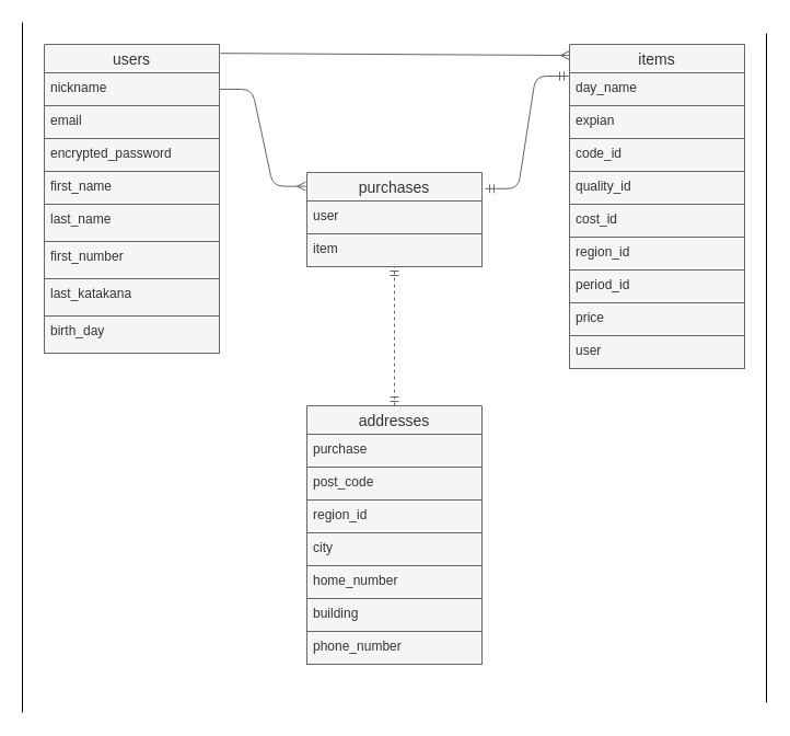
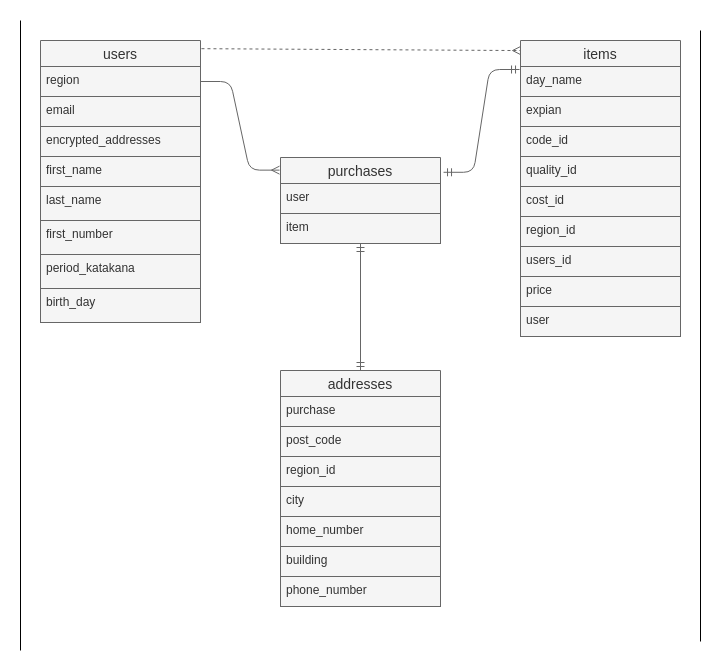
  <mxCell id="0" />
  <mxCell id="1" parent="0" />
  <mxCell id="2" value="users" style="swimlane;fontStyle=0;childLayout=stackLayout;horizontal=1;startSize=26;horizontalStack=0;resizeParent=1;resizeParentMax=0;resizeLast=0;collapsible=1;marginBottom=0;align=center;fontSize=14;fillColor=#f5f5f5;fontColor=#333333;strokeColor=#666666;" parent="1" vertex="1"><mxGeometry x="40" y="40" width="160" height="282" as="geometry" /></mxCell>
- <mxCell id="3" value="nickname" style="text;strokeColor=#666666;fillColor=#f5f5f5;spacingLeft=4;spacingRight=4;overflow=hidden;rotatable=0;points=[[0,0.5],[1,0.5]];portConstraint=eastwest;fontSize=12;fontColor=#333333;" parent="2" vertex="1"><mxGeometry y="26" width="160" height="30" as="geometry" /></mxCell>
+ <mxCell id="3" value="region" style="text;strokeColor=#666666;fillColor=#f5f5f5;spacingLeft=4;spacingRight=4;overflow=hidden;rotatable=0;points=[[0,0.5],[1,0.5]];portConstraint=eastwest;fontSize=12;fontColor=#333333;" parent="2" vertex="1"><mxGeometry y="26" width="160" height="30" as="geometry" /></mxCell>
  <mxCell id="4" value="email" style="text;strokeColor=#666666;fillColor=#f5f5f5;spacingLeft=4;spacingRight=4;overflow=hidden;rotatable=0;points=[[0,0.5],[1,0.5]];portConstraint=eastwest;fontSize=12;fontColor=#333333;" parent="2" vertex="1"><mxGeometry y="56" width="160" height="30" as="geometry" /></mxCell>
- <mxCell id="5" value="encrypted_password " style="text;strokeColor=#666666;fillColor=#f5f5f5;spacingLeft=4;spacingRight=4;overflow=hidden;rotatable=0;points=[[0,0.5],[1,0.5]];portConstraint=eastwest;fontSize=12;fontColor=#333333;" parent="2" vertex="1"><mxGeometry y="86" width="160" height="30" as="geometry" /></mxCell>
+ <mxCell id="5" value="encrypted_addresses " style="text;strokeColor=#666666;fillColor=#f5f5f5;spacingLeft=4;spacingRight=4;overflow=hidden;rotatable=0;points=[[0,0.5],[1,0.5]];portConstraint=eastwest;fontSize=12;fontColor=#333333;" parent="2" vertex="1"><mxGeometry y="86" width="160" height="30" as="geometry" /></mxCell>
  <mxCell id="6" value="first_name" style="text;strokeColor=#666666;fillColor=#f5f5f5;spacingLeft=4;spacingRight=4;overflow=hidden;rotatable=0;points=[[0,0.5],[1,0.5]];portConstraint=eastwest;fontSize=12;fontColor=#333333;" parent="2" vertex="1"><mxGeometry y="116" width="160" height="30" as="geometry" /></mxCell>
  <mxCell id="7" value="last_name" style="text;strokeColor=#666666;fillColor=#f5f5f5;spacingLeft=4;spacingRight=4;overflow=hidden;rotatable=0;points=[[0,0.5],[1,0.5]];portConstraint=eastwest;fontSize=12;fontColor=#333333;" parent="2" vertex="1"><mxGeometry y="146" width="160" height="34" as="geometry" /></mxCell>
  <mxCell id="8" value="first_number" style="text;strokeColor=#666666;fillColor=#f5f5f5;spacingLeft=4;spacingRight=4;overflow=hidden;rotatable=0;points=[[0,0.5],[1,0.5]];portConstraint=eastwest;fontSize=12;fontColor=#333333;" parent="2" vertex="1"><mxGeometry y="180" width="160" height="34" as="geometry" /></mxCell>
- <mxCell id="9" value="last_katakana" style="text;strokeColor=#666666;fillColor=#f5f5f5;spacingLeft=4;spacingRight=4;overflow=hidden;rotatable=0;points=[[0,0.5],[1,0.5]];portConstraint=eastwest;fontSize=12;fontColor=#333333;" parent="2" vertex="1"><mxGeometry y="214" width="160" height="34" as="geometry" /></mxCell>
+ <mxCell id="9" value="period_katakana" style="text;strokeColor=#666666;fillColor=#f5f5f5;spacingLeft=4;spacingRight=4;overflow=hidden;rotatable=0;points=[[0,0.5],[1,0.5]];portConstraint=eastwest;fontSize=12;fontColor=#333333;" parent="2" vertex="1"><mxGeometry y="214" width="160" height="34" as="geometry" /></mxCell>
  <mxCell id="10" value="birth_day" style="text;strokeColor=#666666;fillColor=#f5f5f5;spacingLeft=4;spacingRight=4;overflow=hidden;rotatable=0;points=[[0,0.5],[1,0.5]];portConstraint=eastwest;fontSize=12;fontColor=#333333;" parent="2" vertex="1"><mxGeometry y="248" width="160" height="34" as="geometry" /></mxCell>
  <mxCell id="11" value="items" style="swimlane;fontStyle=0;childLayout=stackLayout;horizontal=1;startSize=26;horizontalStack=0;resizeParent=1;resizeParentMax=0;resizeLast=0;collapsible=1;marginBottom=0;align=center;fontSize=14;strokeWidth=1;perimeterSpacing=0;flipH=0;flipV=0;fillColor=#f5f5f5;fontColor=#333333;strokeColor=#666666;" parent="1" vertex="1"><mxGeometry x="520" y="40" width="160" height="296" as="geometry" /></mxCell>
  <mxCell id="12" value="day_name" style="text;strokeColor=#666666;fillColor=#f5f5f5;spacingLeft=4;spacingRight=4;overflow=hidden;rotatable=0;points=[[0,0.5],[1,0.5]];portConstraint=eastwest;fontSize=12;fontColor=#333333;" parent="11" vertex="1"><mxGeometry y="26" width="160" height="30" as="geometry" /></mxCell>
  <mxCell id="13" value="expian" style="text;strokeColor=#666666;fillColor=#f5f5f5;spacingLeft=4;spacingRight=4;overflow=hidden;rotatable=0;points=[[0,0.5],[1,0.5]];portConstraint=eastwest;fontSize=12;fontColor=#333333;" parent="11" vertex="1"><mxGeometry y="56" width="160" height="30" as="geometry" /></mxCell>
  <mxCell id="14" value="code_id" style="text;strokeColor=#666666;fillColor=#f5f5f5;spacingLeft=4;spacingRight=4;overflow=hidden;rotatable=0;points=[[0,0.5],[1,0.5]];portConstraint=eastwest;fontSize=12;fontColor=#333333;" parent="11" vertex="1"><mxGeometry y="86" width="160" height="30" as="geometry" /></mxCell>
  <mxCell id="15" value="quality_id" style="text;strokeColor=#666666;fillColor=#f5f5f5;spacingLeft=4;spacingRight=4;overflow=hidden;rotatable=0;points=[[0,0.5],[1,0.5]];portConstraint=eastwest;fontSize=12;fontColor=#333333;" parent="11" vertex="1"><mxGeometry y="116" width="160" height="30" as="geometry" /></mxCell>
  <mxCell id="16" value="cost_id" style="text;strokeColor=#666666;fillColor=#f5f5f5;spacingLeft=4;spacingRight=4;overflow=hidden;rotatable=0;points=[[0,0.5],[1,0.5]];portConstraint=eastwest;fontSize=12;fontColor=#333333;" parent="11" vertex="1"><mxGeometry y="146" width="160" height="30" as="geometry" /></mxCell>
  <mxCell id="17" value="region_id" style="text;strokeColor=#666666;fillColor=#f5f5f5;spacingLeft=4;spacingRight=4;overflow=hidden;rotatable=0;points=[[0,0.5],[1,0.5]];portConstraint=eastwest;fontSize=12;fontColor=#333333;" parent="11" vertex="1"><mxGeometry y="176" width="160" height="30" as="geometry" /></mxCell>
- <mxCell id="18" value="period_id" style="text;strokeColor=#666666;fillColor=#f5f5f5;spacingLeft=4;spacingRight=4;overflow=hidden;rotatable=0;points=[[0,0.5],[1,0.5]];portConstraint=eastwest;fontSize=12;fontColor=#333333;" parent="11" vertex="1"><mxGeometry y="206" width="160" height="30" as="geometry" /></mxCell>
+ <mxCell id="18" value="users_id" style="text;strokeColor=#666666;fillColor=#f5f5f5;spacingLeft=4;spacingRight=4;overflow=hidden;rotatable=0;points=[[0,0.5],[1,0.5]];portConstraint=eastwest;fontSize=12;fontColor=#333333;" parent="11" vertex="1"><mxGeometry y="206" width="160" height="30" as="geometry" /></mxCell>
  <mxCell id="19" value="price" style="text;strokeColor=#666666;fillColor=#f5f5f5;spacingLeft=4;spacingRight=4;overflow=hidden;rotatable=0;points=[[0,0.5],[1,0.5]];portConstraint=eastwest;fontSize=12;fontColor=#333333;" parent="11" vertex="1"><mxGeometry y="236" width="160" height="30" as="geometry" /></mxCell>
  <mxCell id="20" value="user" style="text;strokeColor=#666666;fillColor=#f5f5f5;spacingLeft=4;spacingRight=4;overflow=hidden;rotatable=0;points=[[0,0.5],[1,0.5]];portConstraint=eastwest;fontSize=12;fontColor=#333333;" parent="11" vertex="1"><mxGeometry y="266" width="160" height="30" as="geometry" /></mxCell>
  <mxCell id="21" value="purchases" style="swimlane;fontStyle=0;childLayout=stackLayout;horizontal=1;startSize=26;horizontalStack=0;resizeParent=1;resizeParentMax=0;resizeLast=0;collapsible=1;marginBottom=0;align=center;fontSize=14;fillColor=#f5f5f5;fontColor=#333333;strokeColor=#666666;" parent="1" vertex="1"><mxGeometry x="280" y="157" width="160" height="86" as="geometry" /></mxCell>
  <mxCell id="22" value="user" style="text;strokeColor=#666666;fillColor=#f5f5f5;spacingLeft=4;spacingRight=4;overflow=hidden;rotatable=0;points=[[0,0.5],[1,0.5]];portConstraint=eastwest;fontSize=12;fontColor=#333333;" parent="21" vertex="1"><mxGeometry y="26" width="160" height="30" as="geometry" /></mxCell>
  <mxCell id="23" value="item" style="text;strokeColor=#666666;fillColor=#f5f5f5;spacingLeft=4;spacingRight=4;overflow=hidden;rotatable=0;points=[[0,0.5],[1,0.5]];portConstraint=eastwest;fontSize=12;fontColor=#333333;" parent="21" vertex="1"><mxGeometry y="56" width="160" height="30" as="geometry" /></mxCell>
  <mxCell id="24" value="addresses" style="swimlane;fontStyle=0;childLayout=stackLayout;horizontal=1;startSize=26;horizontalStack=0;resizeParent=1;resizeParentMax=0;resizeLast=0;collapsible=1;marginBottom=0;align=center;fontSize=14;fillColor=#f5f5f5;fontColor=#333333;strokeColor=#666666;" parent="1" vertex="1"><mxGeometry x="280" y="370" width="160" height="236" as="geometry" /></mxCell>
  <mxCell id="25" value="purchase" style="text;strokeColor=#666666;fillColor=#f5f5f5;spacingLeft=4;spacingRight=4;overflow=hidden;rotatable=0;points=[[0,0.5],[1,0.5]];portConstraint=eastwest;fontSize=12;fontColor=#333333;" parent="24" vertex="1"><mxGeometry y="26" width="160" height="30" as="geometry" /></mxCell>
  <mxCell id="26" value="post_code" style="text;strokeColor=#666666;fillColor=#f5f5f5;spacingLeft=4;spacingRight=4;overflow=hidden;rotatable=0;points=[[0,0.5],[1,0.5]];portConstraint=eastwest;fontSize=12;fontColor=#333333;" parent="24" vertex="1"><mxGeometry y="56" width="160" height="30" as="geometry" /></mxCell>
  <mxCell id="27" value="region_id" style="text;strokeColor=#666666;fillColor=#f5f5f5;spacingLeft=4;spacingRight=4;overflow=hidden;rotatable=0;points=[[0,0.5],[1,0.5]];portConstraint=eastwest;fontSize=12;fontColor=#333333;" parent="24" vertex="1"><mxGeometry y="86" width="160" height="30" as="geometry" /></mxCell>
  <mxCell id="28" value="city" style="text;strokeColor=#666666;fillColor=#f5f5f5;spacingLeft=4;spacingRight=4;overflow=hidden;rotatable=0;points=[[0,0.5],[1,0.5]];portConstraint=eastwest;fontSize=12;fontColor=#333333;" parent="24" vertex="1"><mxGeometry y="116" width="160" height="30" as="geometry" /></mxCell>
  <mxCell id="29" value="home_number" style="text;strokeColor=#666666;fillColor=#f5f5f5;spacingLeft=4;spacingRight=4;overflow=hidden;rotatable=0;points=[[0,0.5],[1,0.5]];portConstraint=eastwest;fontSize=12;fontColor=#333333;" parent="24" vertex="1"><mxGeometry y="146" width="160" height="30" as="geometry" /></mxCell>
  <mxCell id="30" value="building" style="text;strokeColor=#666666;fillColor=#f5f5f5;spacingLeft=4;spacingRight=4;overflow=hidden;rotatable=0;points=[[0,0.5],[1,0.5]];portConstraint=eastwest;fontSize=12;fontColor=#333333;" parent="24" vertex="1"><mxGeometry y="176" width="160" height="30" as="geometry" /></mxCell>
  <mxCell id="31" value="phone_number" style="text;strokeColor=#666666;fillColor=#f5f5f5;spacingLeft=4;spacingRight=4;overflow=hidden;rotatable=0;points=[[0,0.5],[1,0.5]];portConstraint=eastwest;fontSize=12;fontColor=#333333;" parent="24" vertex="1"><mxGeometry y="206" width="160" height="30" as="geometry" /></mxCell>
- <mxCell id="32" value="" style="fontSize=12;html=1;endArrow=ERmandOne;startArrow=ERmandOne;fillColor=#f5f5f5;strokeColor=#666666;exitX=0.5;exitY=0;exitDx=0;exitDy=0;entryX=0.5;entryY=1;entryDx=0;entryDy=0;dashed=1;" parent="1" source="24" target="21" edge="1"><mxGeometry width="100" height="100" relative="1" as="geometry"><mxPoint x="341" y="360" as="sourcePoint" /><mxPoint x="359.04" y="276" as="targetPoint" /></mxGeometry></mxCell>
+ <mxCell id="32" value="" style="fontSize=12;html=1;endArrow=ERmandOne;startArrow=ERmandOne;fillColor=#f5f5f5;strokeColor=#666666;exitX=0.5;exitY=0;exitDx=0;exitDy=0;entryX=0.5;entryY=1;entryDx=0;entryDy=0;" parent="1" source="24" target="21" edge="1"><mxGeometry width="100" height="100" relative="1" as="geometry"><mxPoint x="341" y="360" as="sourcePoint" /><mxPoint x="359.04" y="276" as="targetPoint" /></mxGeometry></mxCell>
  <mxCell id="33" value="" style="edgeStyle=entityRelationEdgeStyle;fontSize=12;html=1;endArrow=ERmany;exitX=1;exitY=0.5;exitDx=0;exitDy=0;entryX=-0.006;entryY=0.147;entryDx=0;entryDy=0;entryPerimeter=0;fillColor=#f5f5f5;strokeColor=#666666;" parent="1" source="3" target="21" edge="1"><mxGeometry width="100" height="100" relative="1" as="geometry"><mxPoint x="190" y="220" as="sourcePoint" /><mxPoint x="400" y="450" as="targetPoint" /></mxGeometry></mxCell>
- <mxCell id="34" value="" style="fontSize=12;html=1;endArrow=ERmany;exitX=1.006;exitY=0.029;exitDx=0;exitDy=0;entryX=0;entryY=0.034;entryDx=0;entryDy=0;exitPerimeter=0;entryPerimeter=0;fillColor=#f5f5f5;strokeColor=#666666;" parent="1" source="2" target="11" edge="1"><mxGeometry width="100" height="100" relative="1" as="geometry"><mxPoint x="190" y="63" as="sourcePoint" /><mxPoint x="510" y="40" as="targetPoint" /></mxGeometry></mxCell>
+ <mxCell id="34" value="" style="fontSize=12;html=1;endArrow=ERmany;exitX=1.006;exitY=0.029;exitDx=0;exitDy=0;entryX=0;entryY=0.034;entryDx=0;entryDy=0;exitPerimeter=0;entryPerimeter=0;fillColor=#f5f5f5;strokeColor=#666666;dashed=1;" parent="1" source="2" target="11" edge="1"><mxGeometry width="100" height="100" relative="1" as="geometry"><mxPoint x="190" y="63" as="sourcePoint" /><mxPoint x="510" y="40" as="targetPoint" /></mxGeometry></mxCell>
  <mxCell id="35" value="" style="edgeStyle=entityRelationEdgeStyle;fontSize=12;html=1;endArrow=ERmandOne;startArrow=ERmandOne;entryX=-0.006;entryY=0.1;entryDx=0;entryDy=0;entryPerimeter=0;fillColor=#f5f5f5;strokeColor=#666666;exitX=1.019;exitY=0.172;exitDx=0;exitDy=0;exitPerimeter=0;" parent="1" source="21" edge="1"><mxGeometry width="100" height="100" relative="1" as="geometry"><mxPoint x="430" y="170" as="sourcePoint" /><mxPoint x="519.04" y="69" as="targetPoint" /></mxGeometry></mxCell>
  <mxCell id="36" value="" style="endArrow=none;html=1;rounded=0;" parent="1" edge="1"><mxGeometry relative="1" as="geometry"><mxPoint x="20" y="20" as="sourcePoint" /><mxPoint x="20" y="650" as="targetPoint" /></mxGeometry></mxCell>
  <mxCell id="37" value="" style="endArrow=none;html=1;rounded=0;" parent="1" edge="1"><mxGeometry relative="1" as="geometry"><mxPoint x="700" y="30" as="sourcePoint" /><mxPoint x="700" y="641" as="targetPoint" /></mxGeometry></mxCell>
